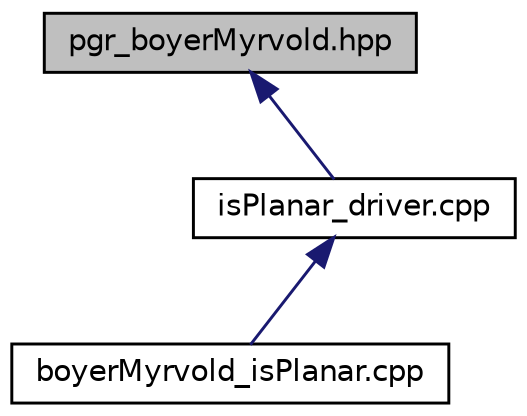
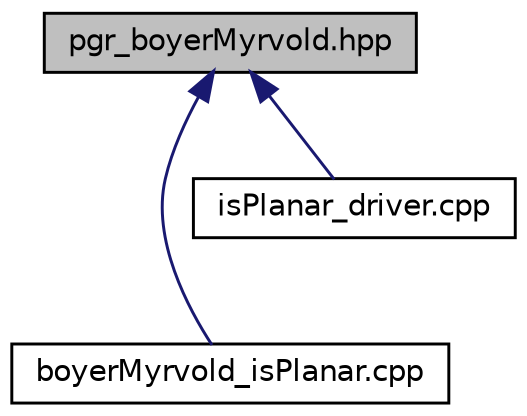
  digraph {
    node [color=black fillcolor=white fontname=Helvetica fontsize=10 shape=record style=filled]
    edge [color=midnightblue dir=back fontname=Helvetica fontsize=10 labelfontname=Helvetica labelfontsize=10 style=solid]
    n1 [fillcolor=grey75 fontcolor=black height=0.2 label="pgr_boyerMyrvold.hpp" width=0.4]
    n2 [height=0.2 label="boyerMyrvold_isPlanar.cpp" width=0.4]
    n3 [height=0.2 label="isPlanar_driver.cpp" width=0.4]
-   n3 -> n2
+   n1 -> n2
    n1 -> n3
  }
